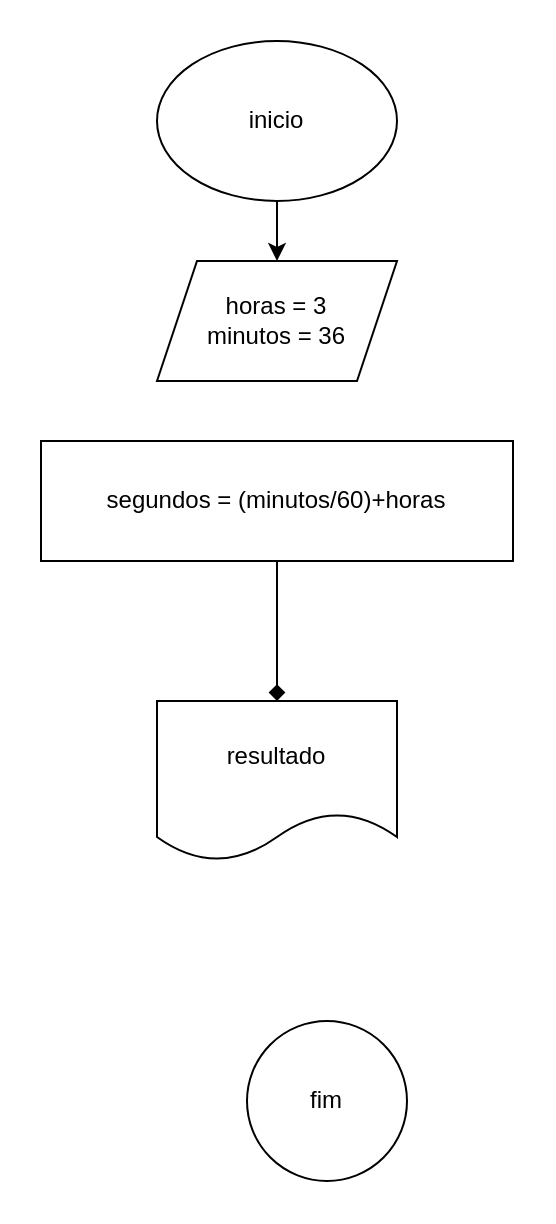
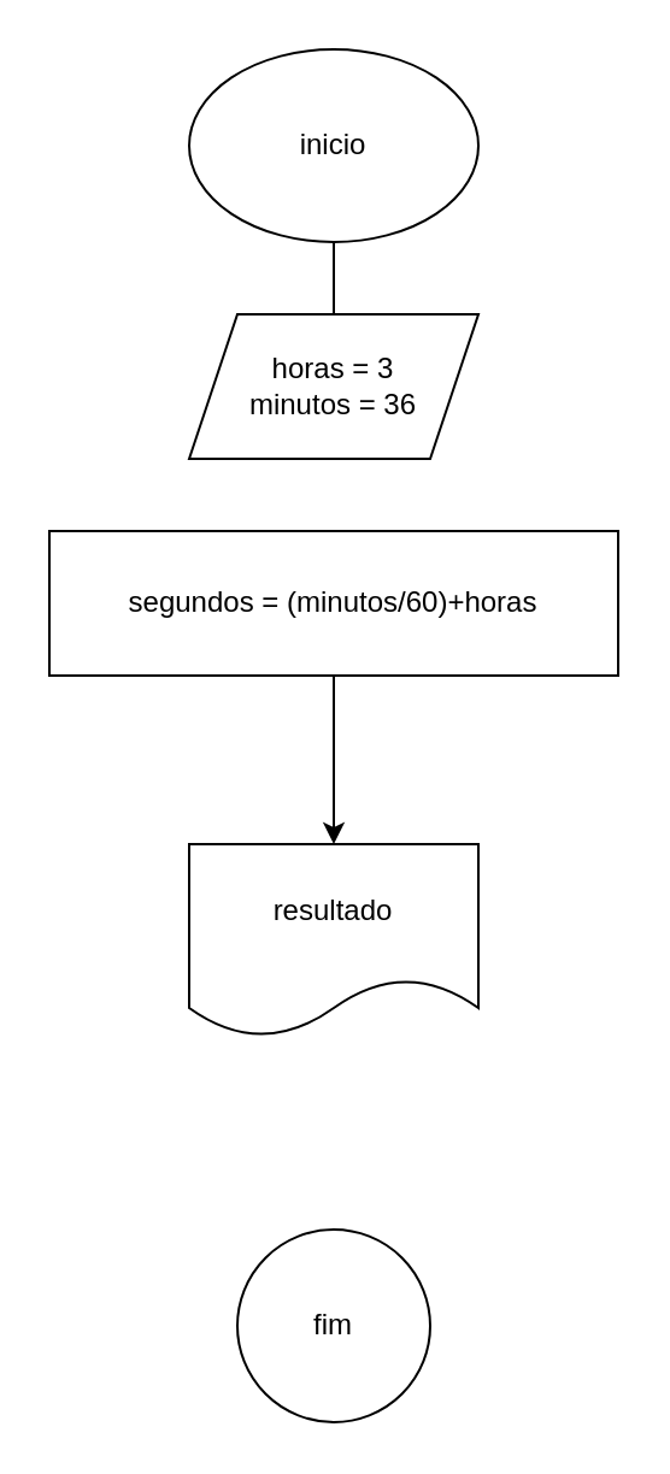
  <mxCell id="0" />
  <mxCell id="1" parent="0" />
- <mxCell id="2" value="" style="edgeStyle=orthogonalEdgeStyle;rounded=0;orthogonalLoop=1;jettySize=auto;html=1;" edge="1" parent="1" source="3" target="4"><mxGeometry relative="1" as="geometry" /></mxCell>
+ <mxCell id="2" value="" style="edgeStyle=orthogonalEdgeStyle;rounded=0;orthogonalLoop=1;jettySize=auto;html=1;endArrow=none;" edge="1" parent="1" source="3" target="4"><mxGeometry relative="1" as="geometry" /></mxCell>
  <mxCell id="3" value="inicio" style="ellipse;whiteSpace=wrap;html=1;" vertex="1" parent="1"><mxGeometry x="78" y="20" width="120" height="80" as="geometry" /></mxCell>
  <mxCell id="4" value="horas = 3&lt;div&gt;minutos = 36&lt;/div&gt;" style="shape=parallelogram;perimeter=parallelogramPerimeter;whiteSpace=wrap;html=1;fixedSize=1;" vertex="1" parent="1"><mxGeometry x="78" y="130" width="120" height="60" as="geometry" /></mxCell>
- <mxCell id="5" value="" style="edgeStyle=orthogonalEdgeStyle;rounded=0;orthogonalLoop=1;jettySize=auto;html=1;endArrow=diamond;" edge="1" parent="1" source="6" target="7"><mxGeometry relative="1" as="geometry" /></mxCell>
+ <mxCell id="5" value="" style="edgeStyle=orthogonalEdgeStyle;rounded=0;orthogonalLoop=1;jettySize=auto;html=1;" edge="1" parent="1" source="6" target="7"><mxGeometry relative="1" as="geometry" /></mxCell>
  <mxCell id="6" value="segundos = (minutos/60)+horas" style="whiteSpace=wrap;html=1;" vertex="1" parent="1"><mxGeometry x="20" y="220" width="236" height="60" as="geometry" /></mxCell>
  <mxCell id="7" value="resultado" style="shape=document;whiteSpace=wrap;html=1;boundedLbl=1;" vertex="1" parent="1"><mxGeometry x="78" y="350" width="120" height="80" as="geometry" /></mxCell>
- <mxCell id="8" value="fim" style="ellipse;whiteSpace=wrap;html=1;" vertex="1" parent="1"><mxGeometry x="123" y="510" width="80" height="80" as="geometry" /></mxCell>
+ <mxCell id="8" value="fim" style="ellipse;whiteSpace=wrap;html=1;" vertex="1" parent="1"><mxGeometry x="98" y="510" width="80" height="80" as="geometry" /></mxCell>
